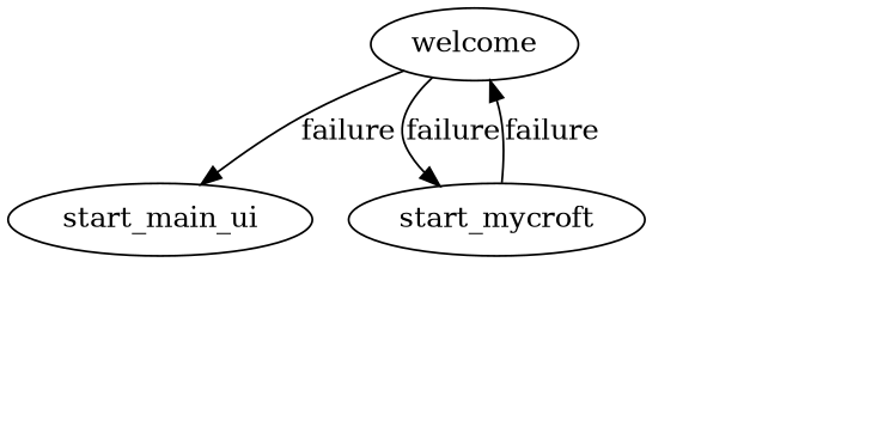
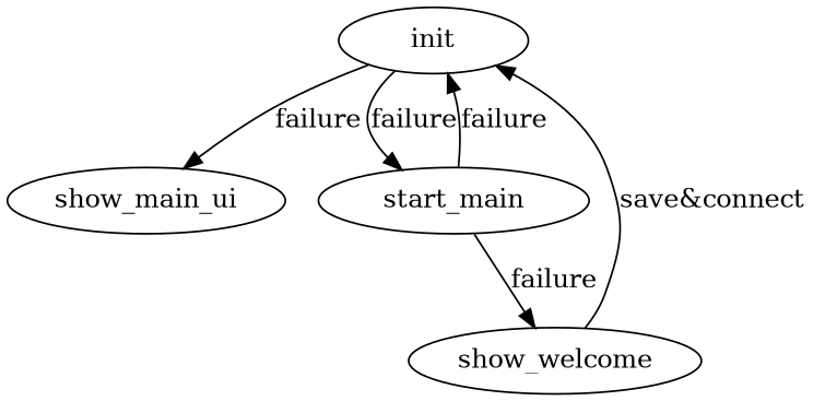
  digraph {
-   init [label=welcome]
-   show_main_ui [label=start_main_ui]
-   start_mycroft
+   init
+   show_main_ui
+   start_mycroft [label=start_main]
+   show_welcome
    init -> show_main_ui [label=failure]
    init -> start_mycroft [label=failure]
    start_mycroft -> init [label=failure]
+   start_mycroft -> show_welcome [label=failure]
+   show_welcome -> init [label="save&connect"]
  }
